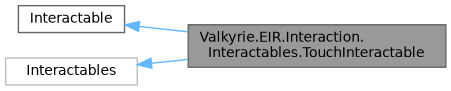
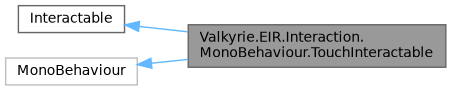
  digraph {
    rankdir=LR
    node [color=gray40 fillcolor=white fontname=Helvetica fontsize=10 shape=box style=filled]
    edge [color=steelblue1 dir=back fontname=Helvetica fontsize=10 labelfontname=Helvetica labelfontsize=10 style=solid]
-   n1 [fillcolor=grey60 fontcolor=black height=0.2 label="Valkyrie.EIR.Interaction.\lInteractables.TouchInteractable" width=0.4]
+   n1 [fillcolor=grey60 fontcolor=black height=0.2 label="Valkyrie.EIR.Interaction.\lMonoBehaviour.TouchInteractable" width=0.4]
    n2 [height=0.2 label=Interactable width=0.4]
-   n3 [color=grey75 height=0.2 label=Interactables width=0.4]
+   n3 [color=grey75 height=0.2 label=MonoBehaviour width=0.4]
    n2 -> n1
    n3 -> n1
  }
